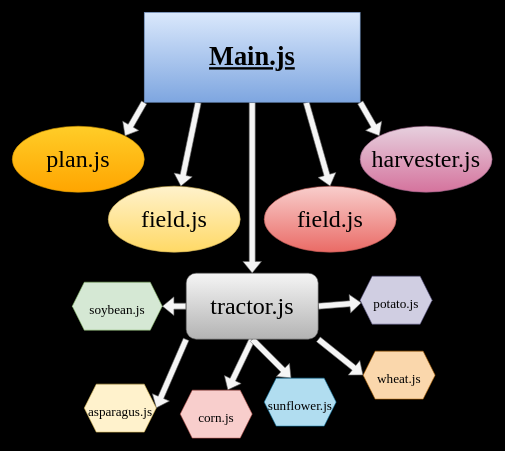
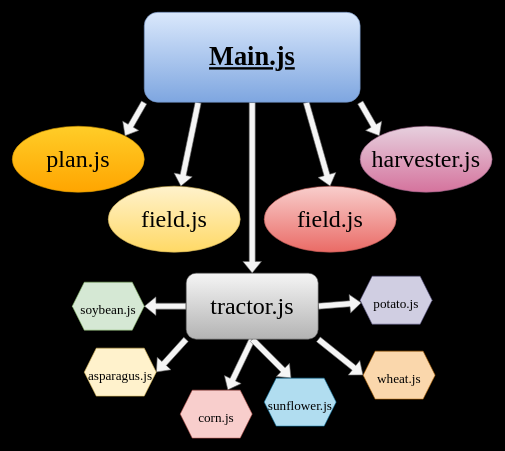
  <mxCell id="0" />
  <mxCell id="1" parent="0" />
  <mxCell id="2" value="" style="edgeStyle=none;html=1;fontFamily=Times New Roman;fontSize=22;" edge="1" parent="1" source="9"><mxGeometry relative="1" as="geometry"><mxPoint x="420" y="295" as="targetPoint" /></mxGeometry></mxCell>
  <mxCell id="3" style="edgeStyle=none;html=1;exitX=0;exitY=1;exitDx=0;exitDy=0;entryX=1;entryY=0;entryDx=0;entryDy=0;fontFamily=Times New Roman;fontSize=22;shape=flexArrow;" edge="1" parent="1" source="9" target="10"><mxGeometry relative="1" as="geometry" /></mxCell>
  <mxCell id="4" style="edgeStyle=none;html=1;exitX=0.25;exitY=1;exitDx=0;exitDy=0;fontFamily=Times New Roman;fontSize=22;shape=flexArrow;fillColor=#f5f5f5;strokeColor=#666666;" edge="1" parent="1" source="9" target="11"><mxGeometry relative="1" as="geometry" /></mxCell>
  <mxCell id="5" style="edgeStyle=none;html=1;exitX=0.5;exitY=1;exitDx=0;exitDy=0;entryX=0.5;entryY=0;entryDx=0;entryDy=0;strokeColor=#666666;fontFamily=Times New Roman;fontSize=22;fillColor=#f5f5f5;shape=flexArrow;" edge="1" parent="1" source="9" target="18"><mxGeometry relative="1" as="geometry" /></mxCell>
  <mxCell id="6" style="edgeStyle=none;html=1;exitX=0.75;exitY=1;exitDx=0;exitDy=0;entryX=0.5;entryY=0;entryDx=0;entryDy=0;strokeColor=#666666;fontFamily=Times New Roman;fontSize=22;shape=flexArrow;fillColor=#f5f5f5;" edge="1" parent="1" source="9" target="20"><mxGeometry relative="1" as="geometry" /></mxCell>
  <mxCell id="7" style="edgeStyle=none;html=1;exitX=1;exitY=1;exitDx=0;exitDy=0;entryX=0;entryY=0;entryDx=0;entryDy=0;fontFamily=Times New Roman;fontSize=22;shape=flexArrow;fillColor=#f5f5f5;strokeColor=#666666;" edge="1" parent="1" source="9" target="19"><mxGeometry relative="1" as="geometry" /></mxCell>
  <mxCell id="8" style="edgeStyle=none;shape=flexArrow;html=1;exitX=0;exitY=1;exitDx=0;exitDy=0;entryX=1;entryY=0;entryDx=0;entryDy=0;strokeColor=#666666;fontFamily=Times New Roman;fontSize=22;fillColor=#f5f5f5;" edge="1" parent="1" source="9" target="10"><mxGeometry relative="1" as="geometry" /></mxCell>
- <mxCell id="9" value="&lt;h1&gt;&lt;font face=&quot;Times New Roman&quot; size=&quot;1&quot;&gt;&lt;b style=&quot;&quot;&gt;&lt;u style=&quot;font-size: 44px;&quot;&gt;Main.js&lt;/u&gt;&lt;/b&gt;&lt;/font&gt;&lt;/h1&gt;" style="whiteSpace=wrap;html=1;fillColor=#dae8fc;strokeColor=#6c8ebf;gradientColor=#7ea6e0;rounded=0;" vertex="1" parent="1"><mxGeometry x="240" y="20" width="360" height="150" as="geometry" /></mxCell>
+ <mxCell id="9" value="&lt;h1&gt;&lt;font face=&quot;Times New Roman&quot; size=&quot;1&quot;&gt;&lt;b style=&quot;&quot;&gt;&lt;u style=&quot;font-size: 44px;&quot;&gt;Main.js&lt;/u&gt;&lt;/b&gt;&lt;/font&gt;&lt;/h1&gt;" style="rounded=1;whiteSpace=wrap;html=1;fillColor=#dae8fc;strokeColor=#6c8ebf;gradientColor=#7ea6e0;" vertex="1" parent="1"><mxGeometry x="240" y="20" width="360" height="150" as="geometry" /></mxCell>
  <mxCell id="10" value="&lt;font style=&quot;font-size: 40px;&quot;&gt;plan.js&lt;/font&gt;" style="ellipse;whiteSpace=wrap;html=1;fontFamily=Times New Roman;fontSize=44;fillColor=#ffcd28;strokeColor=#d79b00;gradientColor=#ffa500;" vertex="1" parent="1"><mxGeometry x="20" y="210" width="220" height="110" as="geometry" /></mxCell>
  <mxCell id="11" value="&lt;span style=&quot;font-size: 40px;&quot;&gt;field.js&lt;/span&gt;" style="ellipse;whiteSpace=wrap;html=1;fontFamily=Times New Roman;fontSize=44;fillColor=#fff2cc;strokeColor=#d6b656;gradientColor=#ffd966;" vertex="1" parent="1"><mxGeometry x="180" y="310" width="220" height="110" as="geometry" /></mxCell>
  <mxCell id="12" style="edgeStyle=none;html=1;exitX=0;exitY=0.5;exitDx=0;exitDy=0;entryX=1;entryY=0.5;entryDx=0;entryDy=0;strokeColor=#666666;fontFamily=Times New Roman;fontSize=22;shape=flexArrow;fillColor=#f5f5f5;" edge="1" parent="1" source="18" target="22"><mxGeometry relative="1" as="geometry" /></mxCell>
  <mxCell id="13" style="edgeStyle=none;html=1;exitX=0;exitY=1;exitDx=0;exitDy=0;entryX=1;entryY=0.5;entryDx=0;entryDy=0;strokeColor=#666666;fontFamily=Times New Roman;fontSize=22;shape=flexArrow;fillColor=#f5f5f5;" edge="1" parent="1" source="18" target="26"><mxGeometry relative="1" as="geometry" /></mxCell>
  <mxCell id="14" style="edgeStyle=none;html=1;exitX=0.5;exitY=1;exitDx=0;exitDy=0;strokeColor=#666666;fontFamily=Times New Roman;fontSize=22;shape=flexArrow;fillColor=#f5f5f5;" edge="1" parent="1" source="18" target="23"><mxGeometry relative="1" as="geometry" /></mxCell>
  <mxCell id="15" style="edgeStyle=none;html=1;exitX=0.5;exitY=1;exitDx=0;exitDy=0;entryX=0.375;entryY=0;entryDx=0;entryDy=0;strokeColor=#666666;fontFamily=Times New Roman;fontSize=22;shape=flexArrow;fillColor=#f5f5f5;" edge="1" parent="1" source="18" target="25"><mxGeometry relative="1" as="geometry" /></mxCell>
  <mxCell id="16" style="edgeStyle=none;html=1;exitX=1;exitY=0.5;exitDx=0;exitDy=0;strokeColor=#666666;fontFamily=Times New Roman;fontSize=22;shape=flexArrow;fillColor=#f5f5f5;" edge="1" parent="1" source="18" target="21"><mxGeometry relative="1" as="geometry" /></mxCell>
  <mxCell id="17" style="edgeStyle=none;shape=flexArrow;html=1;exitX=1;exitY=1;exitDx=0;exitDy=0;entryX=0;entryY=0.5;entryDx=0;entryDy=0;strokeColor=#666666;fontFamily=Times New Roman;fontSize=22;fillColor=#f5f5f5;" edge="1" parent="1" source="18" target="24"><mxGeometry relative="1" as="geometry" /></mxCell>
  <mxCell id="18" value="&lt;span style=&quot;font-size: 40px;&quot;&gt;tractor.js&lt;/span&gt;" style="whiteSpace=wrap;html=1;fontFamily=Times New Roman;fontSize=44;fillColor=#f5f5f5;strokeColor=#666666;gradientColor=#b3b3b3;rounded=1;" vertex="1" parent="1"><mxGeometry x="310" y="455" width="220" height="110" as="geometry" /></mxCell>
  <mxCell id="19" value="&lt;span style=&quot;font-size: 40px;&quot;&gt;harvester.js&lt;/span&gt;" style="ellipse;whiteSpace=wrap;html=1;fontFamily=Times New Roman;fontSize=44;fillColor=#e6d0de;strokeColor=#996185;gradientColor=#d5739d;" vertex="1" parent="1"><mxGeometry x="600" y="210" width="220" height="110" as="geometry" /></mxCell>
  <mxCell id="20" value="&lt;span style=&quot;font-size: 40px;&quot;&gt;field.js&lt;/span&gt;" style="ellipse;whiteSpace=wrap;html=1;fontFamily=Times New Roman;fontSize=44;fillColor=#f8cecc;strokeColor=#b85450;gradientColor=#ea6b66;" vertex="1" parent="1"><mxGeometry x="440" y="310" width="220" height="110" as="geometry" /></mxCell>
  <mxCell id="21" value="&lt;font style=&quot;font-size: 22px;&quot;&gt;potato.js&lt;/font&gt;" style="shape=hexagon;perimeter=hexagonPerimeter2;whiteSpace=wrap;html=1;fixedSize=1;fontFamily=Times New Roman;fontSize=40;fillColor=#d0cee2;strokeColor=#56517e;" vertex="1" parent="1"><mxGeometry x="600" y="460" width="120" height="80" as="geometry" /></mxCell>
- <mxCell id="22" value="&lt;font style=&quot;font-size: 22px;&quot;&gt;soybean.js&lt;/font&gt;" style="shape=hexagon;perimeter=hexagonPerimeter2;whiteSpace=wrap;html=1;fixedSize=1;fontFamily=Times New Roman;fontSize=40;fillColor=#d5e8d4;strokeColor=#82b366;" vertex="1" parent="1"><mxGeometry x="120" y="470" width="150" height="80" as="geometry" /></mxCell>
+ <mxCell id="22" value="&lt;font style=&quot;font-size: 22px;&quot;&gt;soybean.js&lt;/font&gt;" style="shape=hexagon;perimeter=hexagonPerimeter2;whiteSpace=wrap;html=1;fixedSize=1;fontFamily=Times New Roman;fontSize=40;fillColor=#d5e8d4;strokeColor=#82b366;" vertex="1" parent="1"><mxGeometry x="120" y="470" width="120" height="80" as="geometry" /></mxCell>
  <mxCell id="23" value="&lt;font style=&quot;font-size: 22px;&quot;&gt;corn.js&lt;/font&gt;" style="shape=hexagon;perimeter=hexagonPerimeter2;whiteSpace=wrap;html=1;fixedSize=1;fontFamily=Times New Roman;fontSize=40;fillColor=#f8cecc;strokeColor=#b85450;" vertex="1" parent="1"><mxGeometry x="300" y="650" width="120" height="80" as="geometry" /></mxCell>
  <mxCell id="24" value="&lt;font style=&quot;font-size: 22px;&quot;&gt;wheat.js&lt;/font&gt;" style="shape=hexagon;perimeter=hexagonPerimeter2;whiteSpace=wrap;html=1;fixedSize=1;fontFamily=Times New Roman;fontSize=40;fillColor=#fad7ac;strokeColor=#b46504;" vertex="1" parent="1"><mxGeometry x="605" y="585" width="120" height="80" as="geometry" /></mxCell>
  <mxCell id="25" value="&lt;font style=&quot;font-size: 22px;&quot;&gt;sunflower.js&lt;/font&gt;" style="shape=hexagon;perimeter=hexagonPerimeter2;whiteSpace=wrap;html=1;fixedSize=1;fontFamily=Times New Roman;fontSize=40;fillColor=#b1ddf0;strokeColor=#10739e;" vertex="1" parent="1"><mxGeometry x="440" y="630" width="120" height="80" as="geometry" /></mxCell>
- <mxCell id="26" value="&lt;font style=&quot;font-size: 22px;&quot;&gt;asparagus.js&lt;/font&gt;" style="shape=hexagon;perimeter=hexagonPerimeter2;whiteSpace=wrap;html=1;fixedSize=1;fontFamily=Times New Roman;fontSize=40;fillColor=#fff2cc;strokeColor=#d6b656;" vertex="1" parent="1"><mxGeometry x="140" y="640" width="120" height="80" as="geometry" /></mxCell>
+ <mxCell id="26" value="&lt;font style=&quot;font-size: 22px;&quot;&gt;asparagus.js&lt;/font&gt;" style="shape=hexagon;perimeter=hexagonPerimeter2;whiteSpace=wrap;html=1;fixedSize=1;fontFamily=Times New Roman;fontSize=40;fillColor=#fff2cc;strokeColor=#d6b656;" vertex="1" parent="1"><mxGeometry x="140" y="580" width="120" height="80" as="geometry" /></mxCell>
